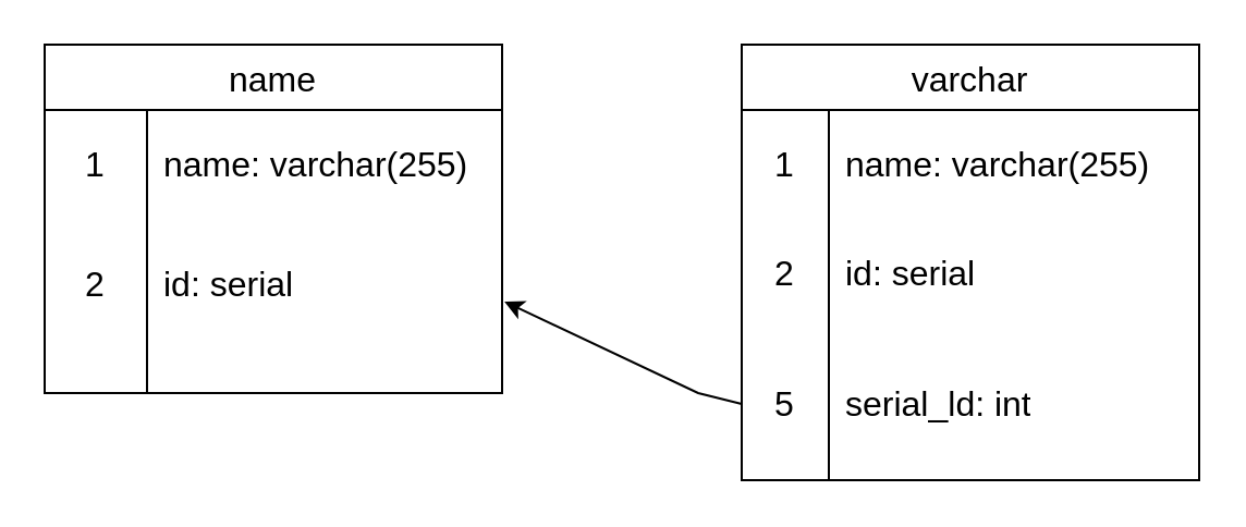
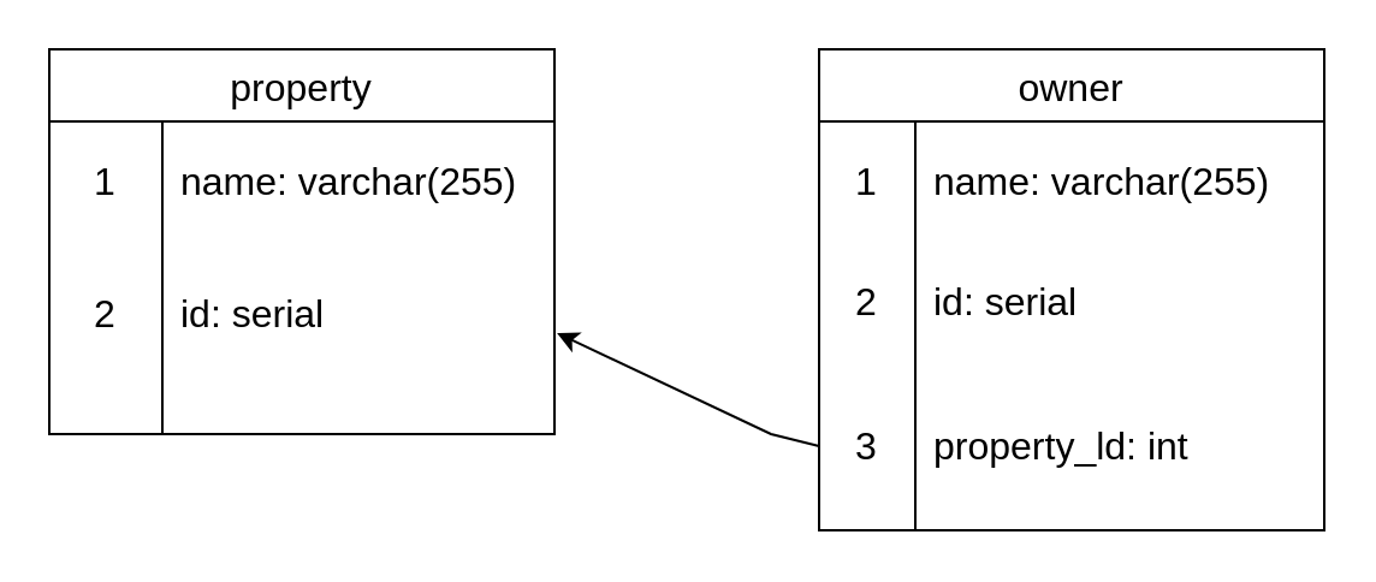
  <mxCell id="0" />
  <mxCell id="1" parent="0" />
- <mxCell id="2" value="name" style="shape=table;startSize=30;container=1;collapsible=0;childLayout=tableLayout;fixedRows=1;rowLines=0;fontStyle=0;strokeColor=default;fontSize=16;" vertex="1" parent="1"><mxGeometry x="20" y="20" width="210" height="160" as="geometry" /></mxCell>
+ <mxCell id="2" value="property" style="shape=table;startSize=30;container=1;collapsible=0;childLayout=tableLayout;fixedRows=1;rowLines=0;fontStyle=0;strokeColor=default;fontSize=16;" vertex="1" parent="1"><mxGeometry x="20" y="20" width="210" height="160" as="geometry" /></mxCell>
  <mxCell id="3" value="" style="shape=tableRow;horizontal=0;startSize=0;swimlaneHead=0;swimlaneBody=0;top=0;left=0;bottom=0;right=0;collapsible=0;dropTarget=0;fillColor=none;points=[[0,0.5],[1,0.5]];portConstraint=eastwest;strokeColor=inherit;fontSize=16;" vertex="1" parent="2"><mxGeometry y="30" width="210" height="50" as="geometry" /></mxCell>
  <mxCell id="4" value="1" style="shape=partialRectangle;html=1;whiteSpace=wrap;connectable=0;fillColor=none;top=0;left=0;bottom=0;right=0;overflow=hidden;pointerEvents=1;strokeColor=inherit;fontSize=16;" vertex="1" parent="3"><mxGeometry width="47" height="50" as="geometry"><mxRectangle width="47" height="50" as="alternateBounds" /></mxGeometry></mxCell>
  <mxCell id="5" value="name: varchar(255)" style="shape=partialRectangle;html=1;whiteSpace=wrap;connectable=0;fillColor=none;top=0;left=0;bottom=0;right=0;align=left;spacingLeft=6;overflow=hidden;strokeColor=inherit;fontSize=16;" vertex="1" parent="3"><mxGeometry x="47" width="163" height="50" as="geometry"><mxRectangle width="163" height="50" as="alternateBounds" /></mxGeometry></mxCell>
  <mxCell id="6" value="" style="shape=tableRow;horizontal=0;startSize=0;swimlaneHead=0;swimlaneBody=0;top=0;left=0;bottom=0;right=0;collapsible=0;dropTarget=0;fillColor=none;points=[[0,0.5],[1,0.5]];portConstraint=eastwest;strokeColor=inherit;fontSize=16;" vertex="1" parent="2"><mxGeometry y="80" width="210" height="60" as="geometry" /></mxCell>
  <mxCell id="7" value="2" style="shape=partialRectangle;html=1;whiteSpace=wrap;connectable=0;fillColor=none;top=0;left=0;bottom=0;right=0;overflow=hidden;strokeColor=inherit;fontSize=16;" vertex="1" parent="6"><mxGeometry width="47" height="60" as="geometry"><mxRectangle width="47" height="60" as="alternateBounds" /></mxGeometry></mxCell>
  <mxCell id="8" value="id: serial" style="shape=partialRectangle;html=1;whiteSpace=wrap;connectable=0;fillColor=none;top=0;left=0;bottom=0;right=0;align=left;spacingLeft=6;overflow=hidden;strokeColor=inherit;fontSize=16;" vertex="1" parent="6"><mxGeometry x="47" width="163" height="60" as="geometry"><mxRectangle width="163" height="60" as="alternateBounds" /></mxGeometry></mxCell>
  <mxCell id="9" value="" style="shape=tableRow;horizontal=0;startSize=0;swimlaneHead=0;swimlaneBody=0;top=0;left=0;bottom=0;right=0;collapsible=0;dropTarget=0;fillColor=none;points=[[0,0.5],[1,0.5]];portConstraint=eastwest;strokeColor=inherit;fontSize=16;" vertex="1" parent="2"><mxGeometry y="140" width="210" height="20" as="geometry" /></mxCell>
  <mxCell id="10" value="" style="shape=partialRectangle;html=1;whiteSpace=wrap;connectable=0;fillColor=none;top=0;left=0;bottom=0;right=0;overflow=hidden;strokeColor=inherit;fontSize=16;" vertex="1" parent="9"><mxGeometry width="47" height="20" as="geometry"><mxRectangle width="47" height="20" as="alternateBounds" /></mxGeometry></mxCell>
  <mxCell id="11" value="" style="shape=partialRectangle;html=1;whiteSpace=wrap;connectable=0;fillColor=none;top=0;left=0;bottom=0;right=0;align=left;spacingLeft=6;overflow=hidden;strokeColor=inherit;fontSize=16;" vertex="1" parent="9"><mxGeometry x="47" width="163" height="20" as="geometry"><mxRectangle width="163" height="20" as="alternateBounds" /></mxGeometry></mxCell>
- <mxCell id="12" value="varchar" style="shape=table;startSize=30;container=1;collapsible=0;childLayout=tableLayout;fixedRows=1;rowLines=0;fontStyle=0;strokeColor=default;fontSize=16;" vertex="1" parent="1"><mxGeometry x="340" y="20" width="210" height="200" as="geometry" /></mxCell>
+ <mxCell id="12" value="owner" style="shape=table;startSize=30;container=1;collapsible=0;childLayout=tableLayout;fixedRows=1;rowLines=0;fontStyle=0;strokeColor=default;fontSize=16;" vertex="1" parent="1"><mxGeometry x="340" y="20" width="210" height="200" as="geometry" /></mxCell>
  <mxCell id="13" value="" style="shape=tableRow;horizontal=0;startSize=0;swimlaneHead=0;swimlaneBody=0;top=0;left=0;bottom=0;right=0;collapsible=0;dropTarget=0;fillColor=none;points=[[0,0.5],[1,0.5]];portConstraint=eastwest;strokeColor=inherit;fontSize=16;" vertex="1" parent="12"><mxGeometry y="30" width="210" height="50" as="geometry" /></mxCell>
  <mxCell id="14" value="1" style="shape=partialRectangle;html=1;whiteSpace=wrap;connectable=0;fillColor=none;top=0;left=0;bottom=0;right=0;overflow=hidden;pointerEvents=1;strokeColor=inherit;fontSize=16;" vertex="1" parent="13"><mxGeometry width="40" height="50" as="geometry"><mxRectangle width="40" height="50" as="alternateBounds" /></mxGeometry></mxCell>
  <mxCell id="15" value="name: varchar(255)" style="shape=partialRectangle;html=1;whiteSpace=wrap;connectable=0;fillColor=none;top=0;left=0;bottom=0;right=0;align=left;spacingLeft=6;overflow=hidden;strokeColor=inherit;fontSize=16;" vertex="1" parent="13"><mxGeometry x="40" width="170" height="50" as="geometry"><mxRectangle width="170" height="50" as="alternateBounds" /></mxGeometry></mxCell>
  <mxCell id="16" value="" style="shape=tableRow;horizontal=0;startSize=0;swimlaneHead=0;swimlaneBody=0;top=0;left=0;bottom=0;right=0;collapsible=0;dropTarget=0;fillColor=none;points=[[0,0.5],[1,0.5]];portConstraint=eastwest;strokeColor=inherit;fontSize=16;" vertex="1" parent="12"><mxGeometry y="80" width="210" height="50" as="geometry" /></mxCell>
  <mxCell id="17" value="2" style="shape=partialRectangle;html=1;whiteSpace=wrap;connectable=0;fillColor=none;top=0;left=0;bottom=0;right=0;overflow=hidden;strokeColor=inherit;fontSize=16;" vertex="1" parent="16"><mxGeometry width="40" height="50" as="geometry"><mxRectangle width="40" height="50" as="alternateBounds" /></mxGeometry></mxCell>
  <mxCell id="18" value="id: serial" style="shape=partialRectangle;html=1;whiteSpace=wrap;connectable=0;fillColor=none;top=0;left=0;bottom=0;right=0;align=left;spacingLeft=6;overflow=hidden;strokeColor=inherit;fontSize=16;" vertex="1" parent="16"><mxGeometry x="40" width="170" height="50" as="geometry"><mxRectangle width="170" height="50" as="alternateBounds" /></mxGeometry></mxCell>
  <mxCell id="19" value="" style="shape=tableRow;horizontal=0;startSize=0;swimlaneHead=0;swimlaneBody=0;top=0;left=0;bottom=0;right=0;collapsible=0;dropTarget=0;fillColor=none;points=[[0,0.5],[1,0.5]];portConstraint=eastwest;strokeColor=inherit;fontSize=16;" vertex="1" parent="12"><mxGeometry y="130" width="210" height="70" as="geometry" /></mxCell>
- <mxCell id="20" value="5" style="shape=partialRectangle;html=1;whiteSpace=wrap;connectable=0;fillColor=none;top=0;left=0;bottom=0;right=0;overflow=hidden;strokeColor=inherit;fontSize=16;" vertex="1" parent="19"><mxGeometry width="40" height="70" as="geometry"><mxRectangle width="40" height="70" as="alternateBounds" /></mxGeometry></mxCell>
- <mxCell id="21" value="serial_ld: int" style="shape=partialRectangle;html=1;whiteSpace=wrap;connectable=0;fillColor=none;top=0;left=0;bottom=0;right=0;align=left;spacingLeft=6;overflow=hidden;strokeColor=inherit;fontSize=16;" vertex="1" parent="19"><mxGeometry x="40" width="170" height="70" as="geometry"><mxRectangle width="170" height="70" as="alternateBounds" /></mxGeometry></mxCell>
+ <mxCell id="20" value="3" style="shape=partialRectangle;html=1;whiteSpace=wrap;connectable=0;fillColor=none;top=0;left=0;bottom=0;right=0;overflow=hidden;strokeColor=inherit;fontSize=16;" vertex="1" parent="19"><mxGeometry width="40" height="70" as="geometry"><mxRectangle width="40" height="70" as="alternateBounds" /></mxGeometry></mxCell>
+ <mxCell id="21" value="property_ld: int" style="shape=partialRectangle;html=1;whiteSpace=wrap;connectable=0;fillColor=none;top=0;left=0;bottom=0;right=0;align=left;spacingLeft=6;overflow=hidden;strokeColor=inherit;fontSize=16;" vertex="1" parent="19"><mxGeometry x="40" width="170" height="70" as="geometry"><mxRectangle width="170" height="70" as="alternateBounds" /></mxGeometry></mxCell>
  <mxCell id="22" value="" style="endArrow=classic;html=1;rounded=0;exitX=0;exitY=0.5;exitDx=0;exitDy=0;entryX=1.005;entryY=0.633;entryDx=0;entryDy=0;entryPerimeter=0;" edge="1" parent="1" source="19" target="6"><mxGeometry width="50" height="50" relative="1" as="geometry"><mxPoint x="320" y="190" as="sourcePoint" /><mxPoint x="290" y="160" as="targetPoint" /><Array as="points"><mxPoint x="320" y="180" /></Array></mxGeometry></mxCell>
